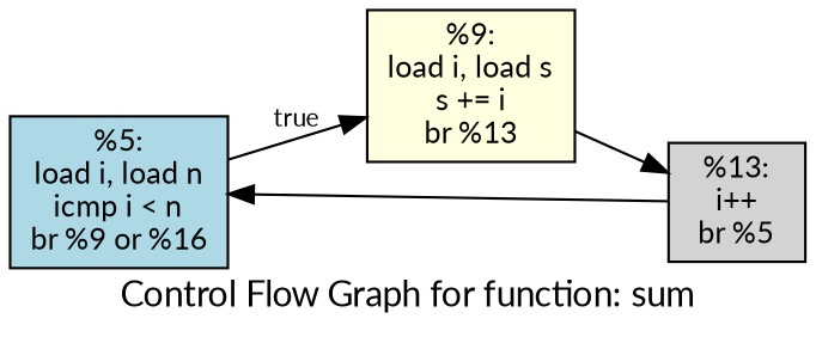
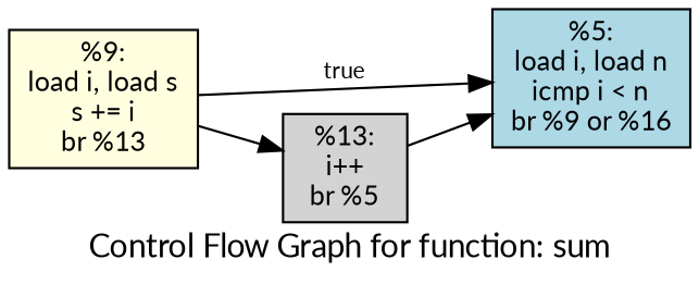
  digraph {
    fontname=Lato
    label="Control Flow Graph for function: sum"
    rankdir=LR
    node [fontname=Lato fontsize=12 shape=box style=filled]
    edge [fontname=Lato fontsize=10]
    n1 [fillcolor=lightblue label="%5:\nload i, load n\nicmp i < n\nbr %9 or %16"]
    n2 [fillcolor=lightyellow label="%9:\nload i, load s\ns += i\nbr %13"]
    n3 [fillcolor=lightgray label="%13:\ni++\nbr %5"]
-   n1 -> n2 [label=true]
+   n2 -> n1 [label=true]
    n2 -> n3
    n3 -> n1
  }
